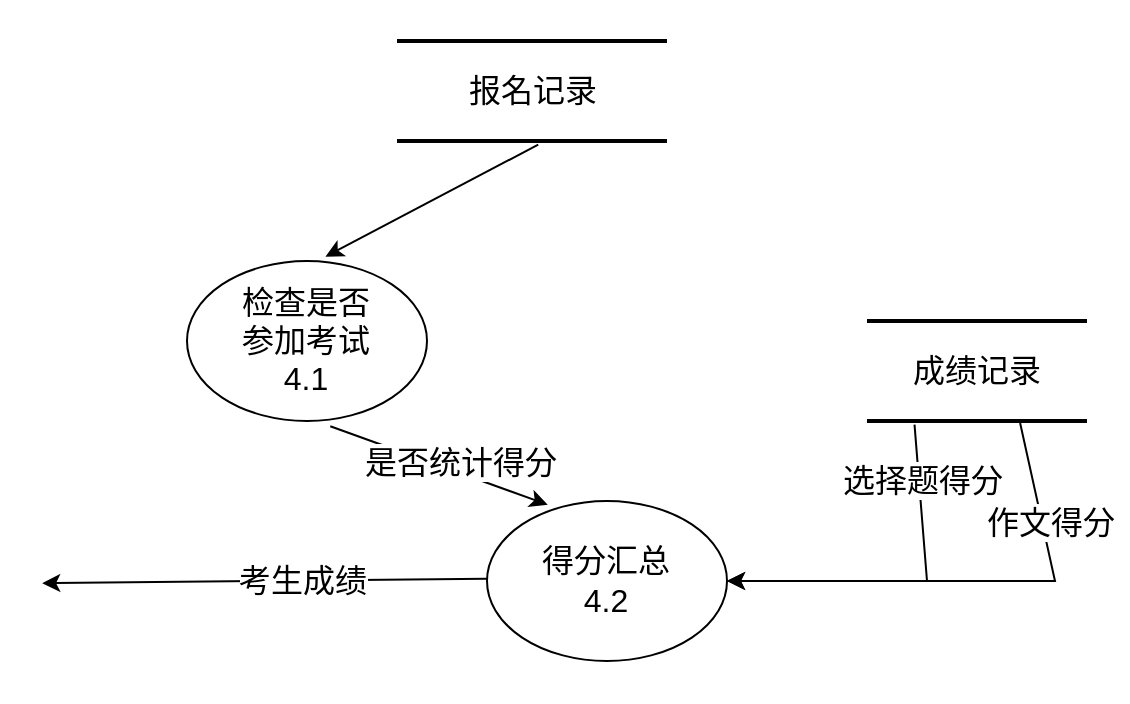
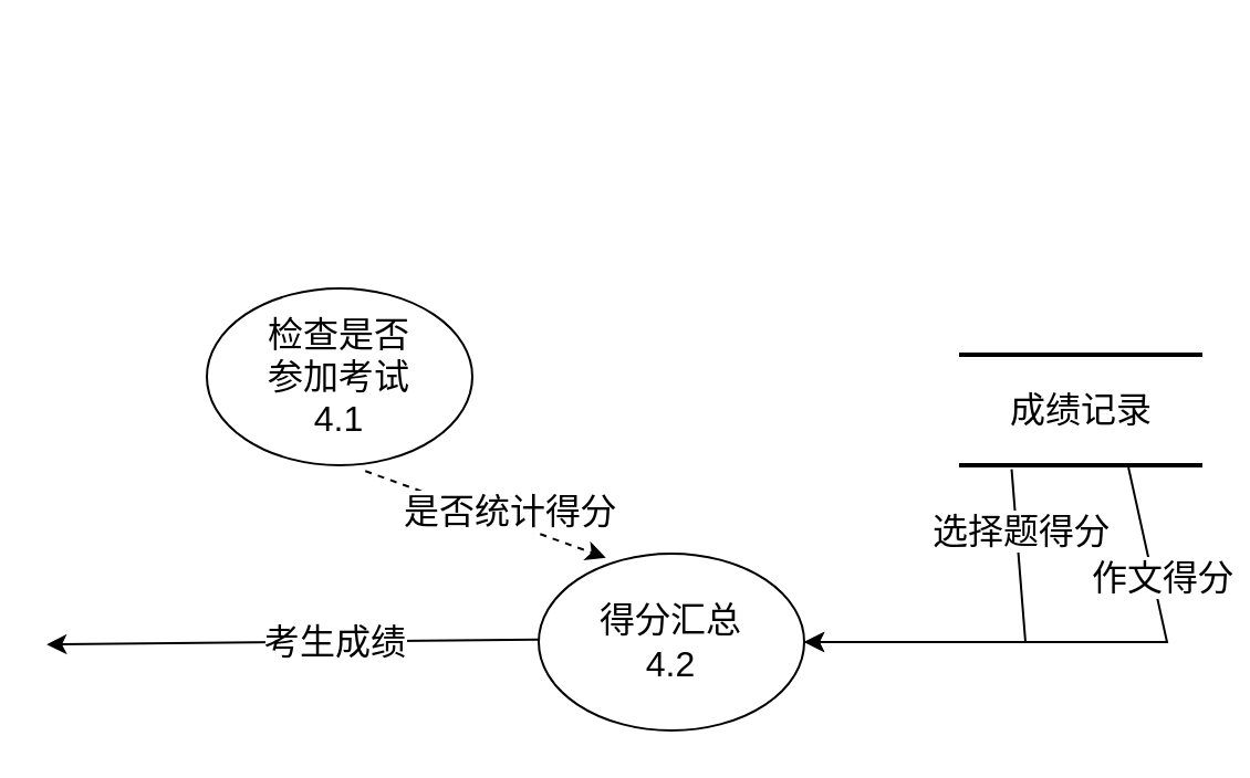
  <mxCell id="0" />
  <mxCell id="1" parent="0" />
- <mxCell id="2" value="&lt;font style=&quot;font-size: 16px;&quot;&gt;报名记录&lt;/font&gt;" style="html=1;rounded=0;shadow=0;comic=0;labelBackgroundColor=none;strokeWidth=2;fontFamily=Verdana;fontSize=12;align=center;shape=mxgraph.ios7ui.horLines;" vertex="1" parent="1"><mxGeometry x="198" y="20" width="135" height="50" as="geometry" /></mxCell>
  <mxCell id="3" value="&lt;font style=&quot;font-size: 16px;&quot;&gt;成绩记录&lt;/font&gt;" style="html=1;rounded=0;shadow=0;comic=0;labelBackgroundColor=none;strokeWidth=2;fontFamily=Verdana;fontSize=12;align=center;shape=mxgraph.ios7ui.horLines;" vertex="1" parent="1"><mxGeometry x="433" y="160" width="110" height="50" as="geometry" /></mxCell>
  <mxCell id="4" value="" style="endArrow=classic;html=1;rounded=0;exitX=0.02;exitY=0.722;exitDx=0;exitDy=0;exitPerimeter=0;" edge="1" parent="1"><mxGeometry width="50" height="50" relative="1" as="geometry"><mxPoint x="243" y="288.88" as="sourcePoint" /><mxPoint x="20.6" y="291.12" as="targetPoint" /></mxGeometry></mxCell>
  <mxCell id="5" value="考生成绩" style="edgeLabel;html=1;align=center;verticalAlign=middle;resizable=0;points=[];fontSize=16;" vertex="1" connectable="0" parent="4"><mxGeometry x="-0.321" y="-4" relative="1" as="geometry"><mxPoint x="-16" y="4" as="offset" /></mxGeometry></mxCell>
  <mxCell id="6" value="检查是否&lt;br&gt;参加考试&lt;br style=&quot;font-size: 16px;&quot;&gt;4.1" style="ellipse;whiteSpace=wrap;html=1;fontSize=16;" vertex="1" parent="1"><mxGeometry x="93" y="130" width="120" height="80" as="geometry" /></mxCell>
- <mxCell id="7" value="" style="endArrow=classic;html=1;rounded=0;exitX=0.523;exitY=1.036;exitDx=0;exitDy=0;exitPerimeter=0;entryX=0.577;entryY=-0.027;entryDx=0;entryDy=0;entryPerimeter=0;" edge="1" parent="1" source="2" target="6"><mxGeometry width="50" height="50" relative="1" as="geometry"><mxPoint x="373" y="150" as="sourcePoint" /><mxPoint x="423" y="100" as="targetPoint" /></mxGeometry></mxCell>
  <mxCell id="8" value="得分汇总&lt;br style=&quot;font-size: 16px;&quot;&gt;4.2" style="ellipse;whiteSpace=wrap;html=1;fontSize=16;" vertex="1" parent="1"><mxGeometry x="243" y="250" width="120" height="80" as="geometry" /></mxCell>
  <mxCell id="9" value="" style="endArrow=classic;html=1;rounded=0;exitX=0.216;exitY=1.036;exitDx=0;exitDy=0;exitPerimeter=0;entryX=1;entryY=0.5;entryDx=0;entryDy=0;fontSize=16;" edge="1" parent="1" source="3" target="8"><mxGeometry width="50" height="50" relative="1" as="geometry"><mxPoint x="573" y="330" as="sourcePoint" /><mxPoint x="623" y="280" as="targetPoint" /><Array as="points"><mxPoint x="463" y="290" /></Array></mxGeometry></mxCell>
  <mxCell id="10" value="选择题得分" style="edgeLabel;html=1;align=center;verticalAlign=middle;resizable=0;points=[];fontSize=16;" vertex="1" connectable="0" parent="9"><mxGeometry x="-0.38" y="-1" relative="1" as="geometry"><mxPoint y="-27" as="offset" /></mxGeometry></mxCell>
  <mxCell id="11" value="" style="endArrow=classic;html=1;rounded=0;exitX=0.696;exitY=1.02;exitDx=0;exitDy=0;exitPerimeter=0;entryX=1;entryY=0.5;entryDx=0;entryDy=0;fontSize=16;" edge="1" parent="1" source="3" target="8"><mxGeometry width="50" height="50" relative="1" as="geometry"><mxPoint x="495" y="223" as="sourcePoint" /><mxPoint x="373" y="300" as="targetPoint" /><Array as="points"><mxPoint x="527" y="290" /></Array></mxGeometry></mxCell>
  <mxCell id="12" value="作文得分" style="edgeLabel;html=1;align=center;verticalAlign=middle;resizable=0;points=[];fontSize=16;" vertex="1" connectable="0" parent="11"><mxGeometry x="-0.38" y="-1" relative="1" as="geometry"><mxPoint y="-25" as="offset" /></mxGeometry></mxCell>
- <mxCell id="13" value="" style="endArrow=classic;html=1;rounded=0;exitX=0.597;exitY=1.033;exitDx=0;exitDy=0;exitPerimeter=0;entryX=0.253;entryY=0.023;entryDx=0;entryDy=0;entryPerimeter=0;" edge="1" parent="1" source="6" target="8"><mxGeometry width="50" height="50" relative="1" as="geometry"><mxPoint x="303" y="230" as="sourcePoint" /><mxPoint x="353" y="180" as="targetPoint" /></mxGeometry></mxCell>
+ <mxCell id="13" value="" style="endArrow=classic;html=1;rounded=0;exitX=0.597;exitY=1.033;exitDx=0;exitDy=0;exitPerimeter=0;entryX=0.253;entryY=0.023;entryDx=0;entryDy=0;entryPerimeter=0;dashed=1;" edge="1" parent="1" source="6" target="8"><mxGeometry width="50" height="50" relative="1" as="geometry"><mxPoint x="303" y="230" as="sourcePoint" /><mxPoint x="353" y="180" as="targetPoint" /></mxGeometry></mxCell>
  <mxCell id="14" value="是否统计得分" style="edgeLabel;html=1;align=center;verticalAlign=middle;resizable=0;points=[];fontSize=16;" vertex="1" connectable="0" parent="13"><mxGeometry x="0.313" y="-1" relative="1" as="geometry"><mxPoint x="-6" y="-9" as="offset" /></mxGeometry></mxCell>
